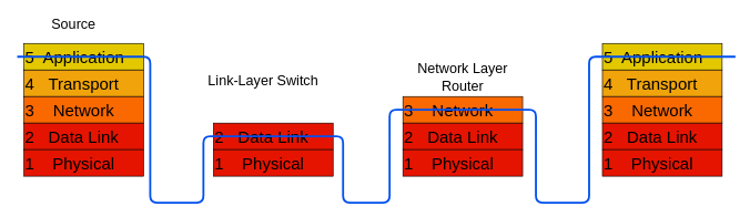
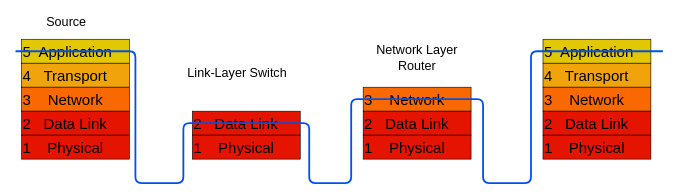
  <mxCell id="0" />
  <mxCell id="1" parent="0" />
  <mxCell id="2" value="Application" style="rounded=0;whiteSpace=wrap;html=1;fontSize=25;fillColor=#e3c800;fontColor=#000000;strokeColor=#000000;" vertex="1" parent="1"><mxGeometry x="35" y="65" width="180" height="40" as="geometry" /></mxCell>
  <mxCell id="3" value="Transport" style="rounded=0;whiteSpace=wrap;html=1;fontSize=25;fillColor=#f0a30a;fontColor=#000000;strokeColor=#000000;" vertex="1" parent="1"><mxGeometry x="35" y="105" width="180" height="40" as="geometry" /></mxCell>
  <mxCell id="4" value="Network" style="rounded=0;whiteSpace=wrap;html=1;fontSize=25;fillColor=#fa6800;fontColor=#000000;strokeColor=#000000;" vertex="1" parent="1"><mxGeometry x="35" y="145" width="180" height="40" as="geometry" /></mxCell>
  <mxCell id="5" value="Data Link" style="rounded=0;whiteSpace=wrap;html=1;fontSize=25;fillColor=#e51400;fontColor=#000000;strokeColor=#000000;" vertex="1" parent="1"><mxGeometry x="35" y="185" width="180" height="40" as="geometry" /></mxCell>
  <mxCell id="6" value="Physical" style="rounded=0;whiteSpace=wrap;html=1;fontSize=25;fillColor=#e51400;fontColor=#000000;strokeColor=#000000;" vertex="1" parent="1"><mxGeometry x="35" y="225" width="180" height="40" as="geometry" /></mxCell>
  <mxCell id="7" value="5" style="text;html=1;strokeColor=none;fillColor=none;align=left;verticalAlign=middle;whiteSpace=wrap;rounded=0;fontSize=25;fontColor=#000000;" vertex="1" parent="1"><mxGeometry x="35" y="70" width="60" height="30" as="geometry" /></mxCell>
  <mxCell id="8" value="3" style="text;html=1;strokeColor=none;fillColor=none;align=left;verticalAlign=middle;whiteSpace=wrap;rounded=0;fontSize=25;fontColor=#000000;" vertex="1" parent="1"><mxGeometry x="35" y="150" width="60" height="30" as="geometry" /></mxCell>
  <mxCell id="9" value="4" style="text;html=1;strokeColor=none;fillColor=none;align=left;verticalAlign=middle;whiteSpace=wrap;rounded=0;fontSize=25;fontColor=#000000;" vertex="1" parent="1"><mxGeometry x="35" y="110" width="60" height="30" as="geometry" /></mxCell>
  <mxCell id="10" value="1" style="text;html=1;strokeColor=none;fillColor=none;align=left;verticalAlign=middle;whiteSpace=wrap;rounded=0;fontSize=25;fontColor=#000000;" vertex="1" parent="1"><mxGeometry x="35" y="230" width="60" height="30" as="geometry" /></mxCell>
  <mxCell id="11" value="2" style="text;html=1;strokeColor=none;fillColor=none;align=left;verticalAlign=middle;whiteSpace=wrap;rounded=0;fontSize=25;fontColor=#000000;" vertex="1" parent="1"><mxGeometry x="35" y="190" width="60" height="30" as="geometry" /></mxCell>
  <mxCell id="12" value="Data Link" style="rounded=0;whiteSpace=wrap;html=1;fontSize=25;fillColor=#e51400;fontColor=#000000;strokeColor=#000000;" vertex="1" parent="1"><mxGeometry x="320" y="185" width="180" height="40" as="geometry" /></mxCell>
  <mxCell id="13" value="Physical" style="rounded=0;whiteSpace=wrap;html=1;fontSize=25;fillColor=#e51400;fontColor=#000000;strokeColor=#000000;" vertex="1" parent="1"><mxGeometry x="320" y="225" width="180" height="40" as="geometry" /></mxCell>
  <mxCell id="14" value="1" style="text;html=1;strokeColor=none;fillColor=none;align=left;verticalAlign=middle;whiteSpace=wrap;rounded=0;fontSize=25;fontColor=#000000;" vertex="1" parent="1"><mxGeometry x="320" y="230" width="60" height="30" as="geometry" /></mxCell>
  <mxCell id="15" value="2" style="text;html=1;strokeColor=none;fillColor=none;align=left;verticalAlign=middle;whiteSpace=wrap;rounded=0;fontSize=25;fontColor=#000000;" vertex="1" parent="1"><mxGeometry x="320" y="190" width="60" height="30" as="geometry" /></mxCell>
  <mxCell id="16" value="Network" style="rounded=0;whiteSpace=wrap;html=1;fontSize=25;fillColor=#fa6800;fontColor=#000000;strokeColor=#000000;" vertex="1" parent="1"><mxGeometry x="605" y="145" width="180" height="40" as="geometry" /></mxCell>
  <mxCell id="17" value="Data Link" style="rounded=0;whiteSpace=wrap;html=1;fontSize=25;fillColor=#e51400;fontColor=#000000;strokeColor=#000000;" vertex="1" parent="1"><mxGeometry x="605" y="185" width="180" height="40" as="geometry" /></mxCell>
  <mxCell id="18" value="Physical" style="rounded=0;whiteSpace=wrap;html=1;fontSize=25;fillColor=#e51400;fontColor=#000000;strokeColor=#000000;" vertex="1" parent="1"><mxGeometry x="605" y="225" width="180" height="40" as="geometry" /></mxCell>
  <mxCell id="19" value="3" style="text;html=1;strokeColor=none;fillColor=none;align=left;verticalAlign=middle;whiteSpace=wrap;rounded=0;fontSize=25;fontColor=#000000;" vertex="1" parent="1"><mxGeometry x="605" y="150" width="60" height="30" as="geometry" /></mxCell>
  <mxCell id="20" value="1" style="text;html=1;strokeColor=none;fillColor=none;align=left;verticalAlign=middle;whiteSpace=wrap;rounded=0;fontSize=25;fontColor=#000000;" vertex="1" parent="1"><mxGeometry x="605" y="230" width="60" height="30" as="geometry" /></mxCell>
  <mxCell id="21" value="2" style="text;html=1;strokeColor=none;fillColor=none;align=left;verticalAlign=middle;whiteSpace=wrap;rounded=0;fontSize=25;fontColor=#000000;" vertex="1" parent="1"><mxGeometry x="605" y="190" width="60" height="30" as="geometry" /></mxCell>
  <mxCell id="22" value="Application" style="rounded=0;whiteSpace=wrap;html=1;fontSize=25;fillColor=#e3c800;fontColor=#000000;strokeColor=#000000;" vertex="1" parent="1"><mxGeometry x="905" y="65" width="180" height="40" as="geometry" /></mxCell>
  <mxCell id="23" value="Transport" style="rounded=0;whiteSpace=wrap;html=1;fontSize=25;fillColor=#f0a30a;fontColor=#000000;strokeColor=#000000;" vertex="1" parent="1"><mxGeometry x="905" y="105" width="180" height="40" as="geometry" /></mxCell>
  <mxCell id="24" value="Network" style="rounded=0;whiteSpace=wrap;html=1;fontSize=25;fillColor=#fa6800;fontColor=#000000;strokeColor=#000000;" vertex="1" parent="1"><mxGeometry x="905" y="145" width="180" height="40" as="geometry" /></mxCell>
  <mxCell id="25" value="Data Link" style="rounded=0;whiteSpace=wrap;html=1;fontSize=25;fillColor=#e51400;fontColor=#000000;strokeColor=#000000;" vertex="1" parent="1"><mxGeometry x="905" y="185" width="180" height="40" as="geometry" /></mxCell>
  <mxCell id="26" value="Physical" style="rounded=0;whiteSpace=wrap;html=1;fontSize=25;fillColor=#e51400;fontColor=#000000;strokeColor=#000000;" vertex="1" parent="1"><mxGeometry x="905" y="225" width="180" height="40" as="geometry" /></mxCell>
  <mxCell id="27" value="5" style="text;html=1;strokeColor=none;fillColor=none;align=left;verticalAlign=middle;whiteSpace=wrap;rounded=0;fontSize=25;fontColor=#000000;" vertex="1" parent="1"><mxGeometry x="905" y="70" width="60" height="30" as="geometry" /></mxCell>
  <mxCell id="28" value="3" style="text;html=1;strokeColor=none;fillColor=none;align=left;verticalAlign=middle;whiteSpace=wrap;rounded=0;fontSize=25;fontColor=#000000;" vertex="1" parent="1"><mxGeometry x="905" y="150" width="60" height="30" as="geometry" /></mxCell>
  <mxCell id="29" value="4" style="text;html=1;strokeColor=none;fillColor=none;align=left;verticalAlign=middle;whiteSpace=wrap;rounded=0;fontSize=25;fontColor=#000000;" vertex="1" parent="1"><mxGeometry x="905" y="110" width="60" height="30" as="geometry" /></mxCell>
  <mxCell id="30" value="1" style="text;html=1;strokeColor=none;fillColor=none;align=left;verticalAlign=middle;whiteSpace=wrap;rounded=0;fontSize=25;fontColor=#000000;" vertex="1" parent="1"><mxGeometry x="905" y="230" width="60" height="30" as="geometry" /></mxCell>
  <mxCell id="31" value="2" style="text;html=1;strokeColor=none;fillColor=none;align=left;verticalAlign=middle;whiteSpace=wrap;rounded=0;fontSize=25;fontColor=#000000;" vertex="1" parent="1"><mxGeometry x="905" y="190" width="60" height="30" as="geometry" /></mxCell>
  <mxCell id="32" value="" style="endArrow=none;html=1;strokeWidth=3;strokeColor=#0050EF;" edge="1" parent="1"><mxGeometry width="50" height="50" relative="1" as="geometry"><mxPoint x="1105" y="85" as="sourcePoint" /><mxPoint x="25" y="85" as="targetPoint" /><Array as="points"><mxPoint x="885" y="85" /><mxPoint x="885" y="305" /><mxPoint x="805" y="305" /><mxPoint x="805" y="165" /><mxPoint x="585" y="165" /><mxPoint x="585" y="305" /><mxPoint x="515" y="305" /><mxPoint x="515" y="205" /><mxPoint x="305" y="205" /><mxPoint x="305" y="305" /><mxPoint x="225" y="305" /><mxPoint x="225" y="85" /></Array></mxGeometry></mxCell>
  <mxCell id="33" value="Link-Layer Switch" style="text;html=1;strokeColor=none;fillColor=none;align=center;verticalAlign=middle;whiteSpace=wrap;rounded=0;fontSize=21;" vertex="1" parent="1"><mxGeometry x="305" y="105" width="180" height="30" as="geometry" /></mxCell>
- <mxCell id="34" value="Network Layer Router" style="text;html=1;strokeColor=none;fillColor=none;align=center;verticalAlign=middle;whiteSpace=wrap;rounded=0;fontSize=21;" vertex="1" parent="1"><mxGeometry x="605" y="100" width="180" height="30" as="geometry" /></mxCell>
+ <mxCell id="34" value="Network Layer Router" style="text;html=1;strokeColor=none;fillColor=none;align=center;verticalAlign=middle;whiteSpace=wrap;rounded=0;fontSize=21;" vertex="1" parent="1"><mxGeometry x="605" y="80" width="180" height="30" as="geometry" /></mxCell>
  <mxCell id="35" value="Source" style="text;html=1;strokeColor=none;fillColor=none;align=center;verticalAlign=middle;whiteSpace=wrap;rounded=0;fontSize=21;" vertex="1" parent="1"><mxGeometry x="20" y="20" width="180" height="30" as="geometry" /></mxCell>
